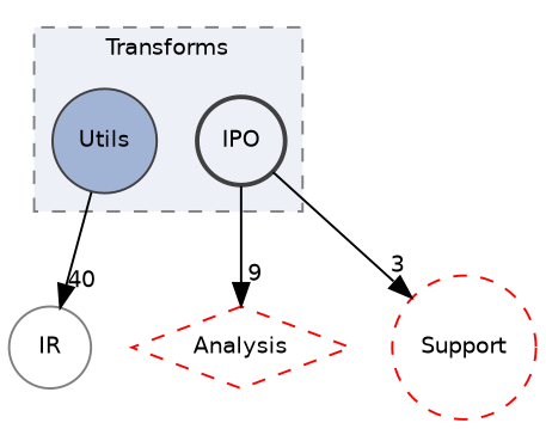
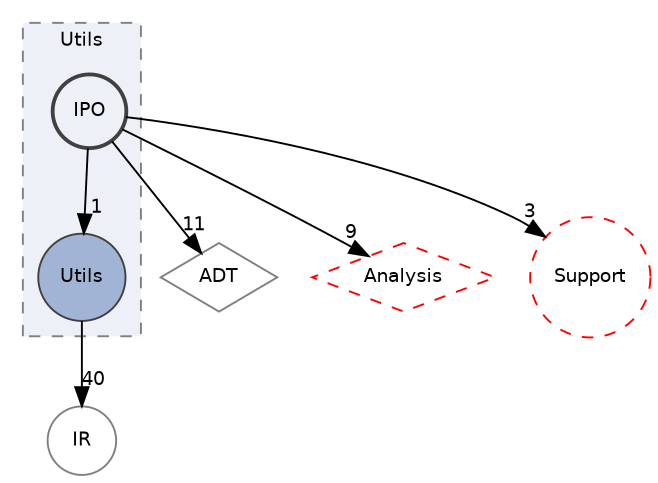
  digraph {
    compound=true
    node [color=grey25 fillcolor="#edf0f7" fontname=Helvetica fontsize=10 shape=circle]
    edge [fontname=Helvetica fontsize=10 labeldistance=1.5 labelfontname=Helvetica labelfontsize=10]
    n1 [fillcolor="#a2b4d6" label=Utils style="filled,"]
    n2 [label=IPO style="filled,bold,"]
    n3 [color=grey50 label=IR]
+   n4 [color=grey50 label=ADT shape=diamond]
    n5 [color=red label=Analysis shape=diamond style="dashed,"]
    n6 [color=red label=Support style="dashed,"]
    subgraph cluster_1 {
      bgcolor="#edf0f7"
      fontname=Helvetica
      fontsize=10
-     label=Transforms
+     label=Utils
      pencolor=grey50
      style="filled,dashed,"
      n1
      n2
    }
    n1 -> n3 [headlabel=40]
+   n2 -> n1 [headlabel=1]
+   n2 -> n4 [headlabel=11]
    n2 -> n5 [headlabel=9]
    n2 -> n6 [headlabel=3]
  }
